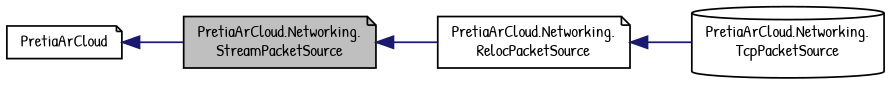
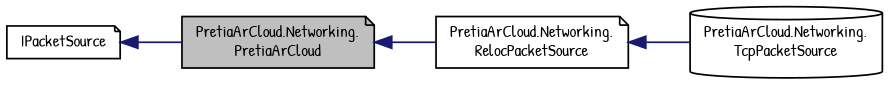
  digraph {
    fontname="Patrick Hand"
    rankdir=LR
    node [color=black fillcolor=white fontname="Patrick Hand" fontsize=10 shape=note style=filled]
    edge [color=midnightblue dir=back fontname="Patrick Hand" fontsize=10 labelfontname=Helvetica labelfontsize=10 style=solid]
-   n1 [fillcolor=grey75 fontcolor=black height=0.2 label="PretiaArCloud.Networking.\lStreamPacketSource" width=0.4]
+   n1 [fillcolor=grey75 fontcolor=black height=0.2 label="PretiaArCloud.Networking.\lPretiaArCloud" width=0.4]
    n2 [height=0.2 label="PretiaArCloud.Networking.\lRelocPacketSource" width=0.4]
    n3 [height=0.2 label="PretiaArCloud.Networking.\lTcpPacketSource" shape=cylinder width=0.4]
-   n4 [height=0.2 label=PretiaArCloud width=0.4]
+   n4 [height=0.2 label=IPacketSource width=0.4]
    n1 -> n2
    n2 -> n3
    n4 -> n1
  }
